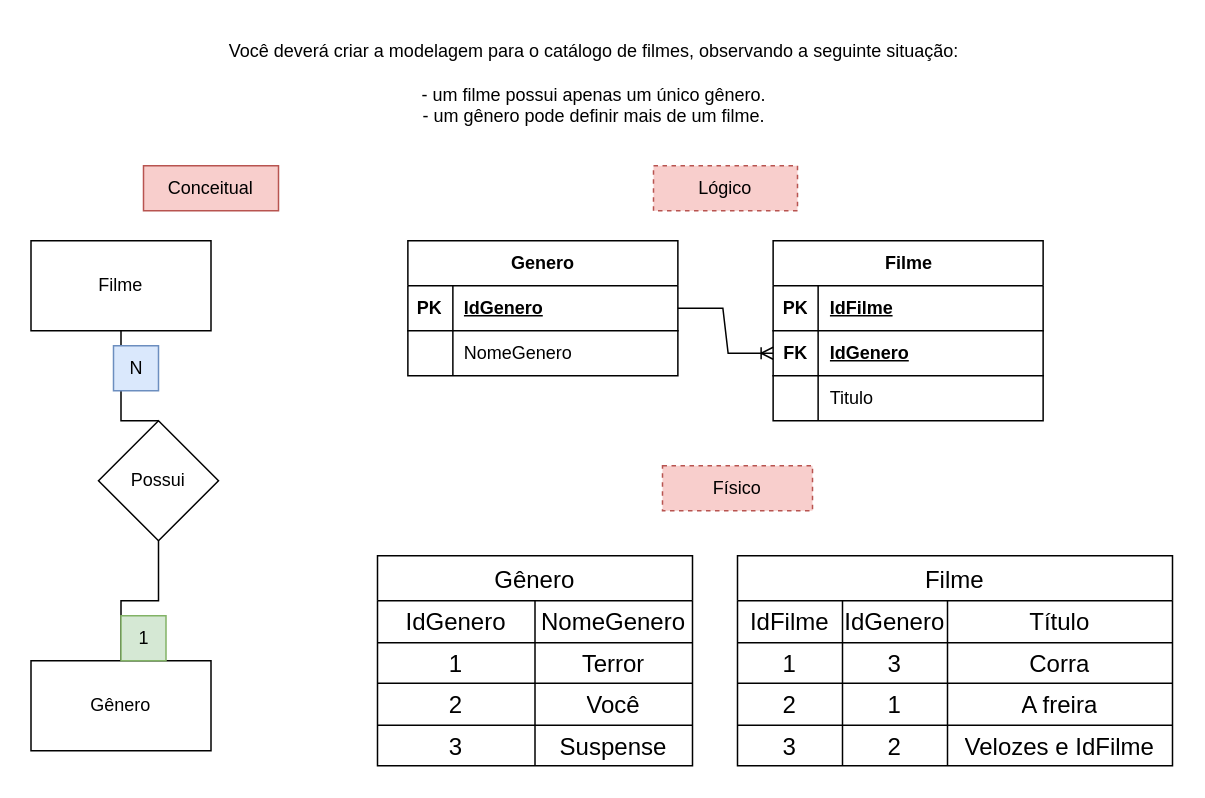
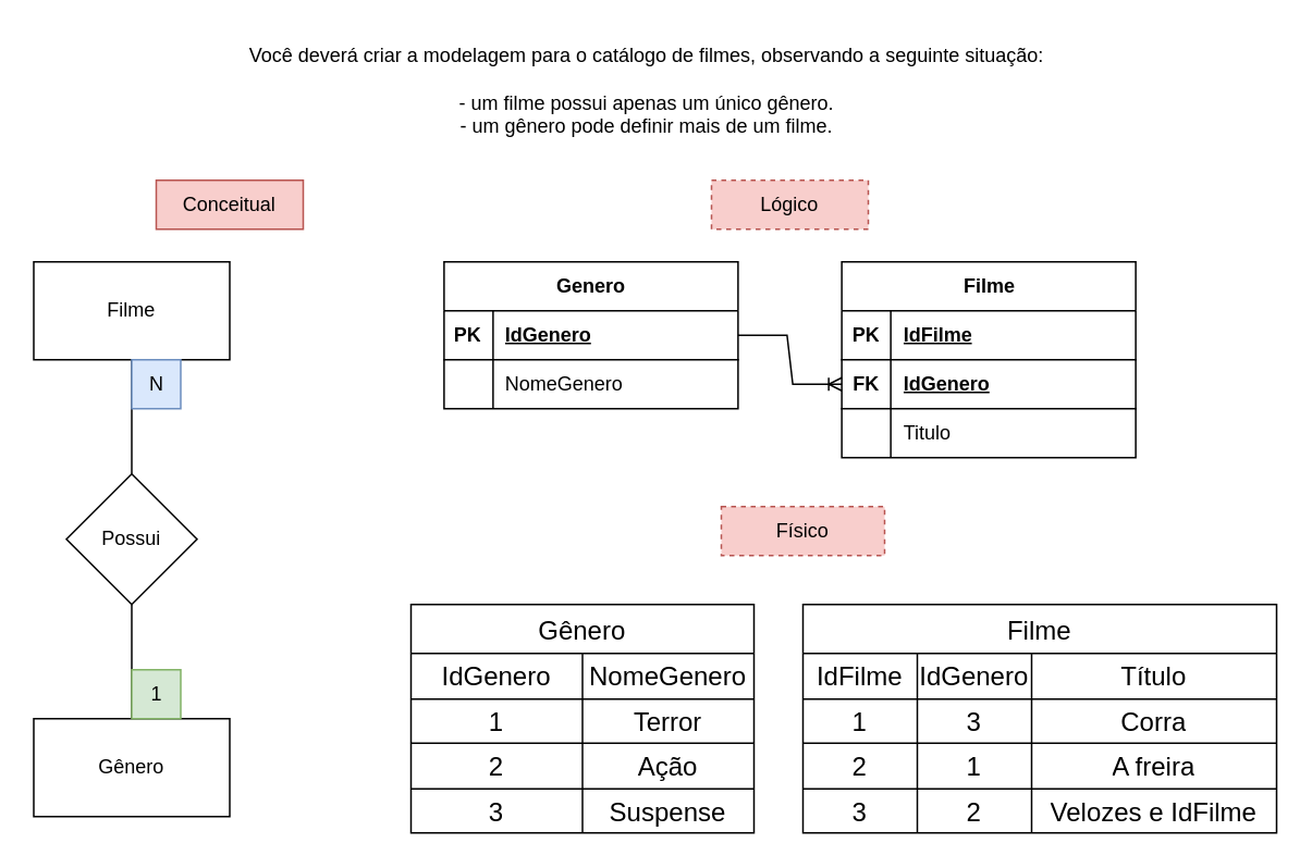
  <mxCell id="0" />
  <mxCell id="1" parent="0" />
  <mxCell id="2" value="&lt;div&gt;Você deverá criar a modelagem para o catálogo de filmes, observando a seguinte situação:&lt;/div&gt;&lt;div&gt;&lt;br&gt;&lt;/div&gt;&lt;div&gt;- um filme possui apenas um único gênero.&lt;/div&gt;&lt;div&gt;- um gênero pode definir mais de um filme.&lt;/div&gt;" style="text;html=1;align=center;verticalAlign=middle;resizable=0;points=[];autosize=1;strokeColor=none;fillColor=none;" parent="1" vertex="1"><mxGeometry x="140" y="20" width="510" height="70" as="geometry" /></mxCell>
  <mxCell id="3" value="Gênero" style="rounded=0;whiteSpace=wrap;html=1;" parent="1" vertex="1"><mxGeometry x="20" y="440" width="120" height="60" as="geometry" /></mxCell>
  <mxCell id="4" style="edgeStyle=orthogonalEdgeStyle;rounded=0;orthogonalLoop=1;jettySize=auto;html=1;exitX=0.5;exitY=1;exitDx=0;exitDy=0;entryX=0.5;entryY=0;entryDx=0;entryDy=0;endArrow=none;endFill=0;" edge="1" parent="1" source="5" target="7"><mxGeometry relative="1" as="geometry"><Array as="points"><mxPoint x="80" y="250" /><mxPoint x="80" y="250" /></Array></mxGeometry></mxCell>
  <mxCell id="5" value="Filme" style="rounded=0;whiteSpace=wrap;html=1;" parent="1" vertex="1"><mxGeometry x="20" y="160" width="120" height="60" as="geometry" /></mxCell>
  <mxCell id="6" style="edgeStyle=orthogonalEdgeStyle;rounded=0;orthogonalLoop=1;jettySize=auto;html=1;exitX=0.5;exitY=1;exitDx=0;exitDy=0;entryX=0.5;entryY=0;entryDx=0;entryDy=0;endArrow=none;endFill=0;" edge="1" parent="1" source="7" target="3"><mxGeometry relative="1" as="geometry" /></mxCell>
- <mxCell id="7" value="Possui" style="rhombus;whiteSpace=wrap;html=1;" parent="1" vertex="1"><mxGeometry x="65" y="280" width="80" height="80" as="geometry" /></mxCell>
- <mxCell id="8" value="N" style="text;html=1;align=center;verticalAlign=middle;resizable=0;points=[];autosize=1;strokeColor=#6c8ebf;fillColor=#dae8fc;" parent="1" vertex="1"><mxGeometry x="75" y="230" width="30" height="30" as="geometry" /></mxCell>
+ <mxCell id="7" value="Possui" style="rhombus;whiteSpace=wrap;html=1;" parent="1" vertex="1"><mxGeometry x="40" y="290" width="80" height="80" as="geometry" /></mxCell>
+ <mxCell id="8" value="N" style="text;html=1;align=center;verticalAlign=middle;resizable=0;points=[];autosize=1;strokeColor=#6c8ebf;fillColor=#dae8fc;" parent="1" vertex="1"><mxGeometry x="80" y="220" width="30" height="30" as="geometry" /></mxCell>
  <mxCell id="9" value="1" style="text;html=1;align=center;verticalAlign=middle;resizable=0;points=[];autosize=1;strokeColor=#82b366;fillColor=#d5e8d4;" parent="1" vertex="1"><mxGeometry x="80" y="410" width="30" height="30" as="geometry" /></mxCell>
  <mxCell id="10" value="Genero" style="shape=table;startSize=30;container=1;collapsible=1;childLayout=tableLayout;fixedRows=1;rowLines=0;fontStyle=1;align=center;resizeLast=1;html=1;" parent="1" vertex="1"><mxGeometry x="271.25" y="160" width="180" height="90" as="geometry" /></mxCell>
  <mxCell id="11" value="" style="shape=tableRow;horizontal=0;startSize=0;swimlaneHead=0;swimlaneBody=0;fillColor=none;collapsible=0;dropTarget=0;points=[[0,0.5],[1,0.5]];portConstraint=eastwest;top=0;left=0;right=0;bottom=1;" parent="10" vertex="1"><mxGeometry y="30" width="180" height="30" as="geometry" /></mxCell>
  <mxCell id="12" value="PK" style="shape=partialRectangle;connectable=0;fillColor=none;top=0;left=0;bottom=0;right=0;fontStyle=1;overflow=hidden;whiteSpace=wrap;html=1;" parent="11" vertex="1"><mxGeometry width="30" height="30" as="geometry"><mxRectangle width="30" height="30" as="alternateBounds" /></mxGeometry></mxCell>
  <mxCell id="13" value="IdGenero" style="shape=partialRectangle;connectable=0;fillColor=none;top=0;left=0;bottom=0;right=0;align=left;spacingLeft=6;fontStyle=5;overflow=hidden;whiteSpace=wrap;html=1;" parent="11" vertex="1"><mxGeometry x="30" width="150" height="30" as="geometry"><mxRectangle width="150" height="30" as="alternateBounds" /></mxGeometry></mxCell>
  <mxCell id="14" value="" style="shape=tableRow;horizontal=0;startSize=0;swimlaneHead=0;swimlaneBody=0;fillColor=none;collapsible=0;dropTarget=0;points=[[0,0.5],[1,0.5]];portConstraint=eastwest;top=0;left=0;right=0;bottom=0;" parent="10" vertex="1"><mxGeometry y="60" width="180" height="30" as="geometry" /></mxCell>
  <mxCell id="15" value="" style="shape=partialRectangle;connectable=0;fillColor=none;top=0;left=0;bottom=0;right=0;editable=1;overflow=hidden;whiteSpace=wrap;html=1;" parent="14" vertex="1"><mxGeometry width="30" height="30" as="geometry"><mxRectangle width="30" height="30" as="alternateBounds" /></mxGeometry></mxCell>
  <mxCell id="16" value="NomeGenero" style="shape=partialRectangle;connectable=0;fillColor=none;top=0;left=0;bottom=0;right=0;align=left;spacingLeft=6;overflow=hidden;whiteSpace=wrap;html=1;" parent="14" vertex="1"><mxGeometry x="30" width="150" height="30" as="geometry"><mxRectangle width="150" height="30" as="alternateBounds" /></mxGeometry></mxCell>
  <mxCell id="17" value="Filme" style="shape=table;startSize=30;container=1;collapsible=1;childLayout=tableLayout;fixedRows=1;rowLines=0;fontStyle=1;align=center;resizeLast=1;html=1;" parent="1" vertex="1"><mxGeometry x="514.75" y="160" width="180" height="120" as="geometry" /></mxCell>
  <mxCell id="18" value="" style="shape=tableRow;horizontal=0;startSize=0;swimlaneHead=0;swimlaneBody=0;fillColor=none;collapsible=0;dropTarget=0;points=[[0,0.5],[1,0.5]];portConstraint=eastwest;top=0;left=0;right=0;bottom=1;" parent="17" vertex="1"><mxGeometry y="30" width="180" height="30" as="geometry" /></mxCell>
  <mxCell id="19" value="PK" style="shape=partialRectangle;connectable=0;fillColor=none;top=0;left=0;bottom=0;right=0;fontStyle=1;overflow=hidden;whiteSpace=wrap;html=1;" parent="18" vertex="1"><mxGeometry width="30" height="30" as="geometry"><mxRectangle width="30" height="30" as="alternateBounds" /></mxGeometry></mxCell>
  <mxCell id="20" value="IdFilme" style="shape=partialRectangle;connectable=0;fillColor=none;top=0;left=0;bottom=0;right=0;align=left;spacingLeft=6;fontStyle=5;overflow=hidden;whiteSpace=wrap;html=1;" parent="18" vertex="1"><mxGeometry x="30" width="150" height="30" as="geometry"><mxRectangle width="150" height="30" as="alternateBounds" /></mxGeometry></mxCell>
  <mxCell id="21" style="shape=tableRow;horizontal=0;startSize=0;swimlaneHead=0;swimlaneBody=0;fillColor=none;collapsible=0;dropTarget=0;points=[[0,0.5],[1,0.5]];portConstraint=eastwest;top=0;left=0;right=0;bottom=1;" parent="17" vertex="1"><mxGeometry y="60" width="180" height="30" as="geometry" /></mxCell>
  <mxCell id="22" value="FK" style="shape=partialRectangle;connectable=0;fillColor=none;top=0;left=0;bottom=0;right=0;fontStyle=1;overflow=hidden;whiteSpace=wrap;html=1;" parent="21" vertex="1"><mxGeometry width="30" height="30" as="geometry"><mxRectangle width="30" height="30" as="alternateBounds" /></mxGeometry></mxCell>
  <mxCell id="23" value="IdGenero" style="shape=partialRectangle;connectable=0;fillColor=none;top=0;left=0;bottom=0;right=0;align=left;spacingLeft=6;fontStyle=5;overflow=hidden;whiteSpace=wrap;html=1;" parent="21" vertex="1"><mxGeometry x="30" width="150" height="30" as="geometry"><mxRectangle width="150" height="30" as="alternateBounds" /></mxGeometry></mxCell>
  <mxCell id="24" value="" style="shape=tableRow;horizontal=0;startSize=0;swimlaneHead=0;swimlaneBody=0;fillColor=none;collapsible=0;dropTarget=0;points=[[0,0.5],[1,0.5]];portConstraint=eastwest;top=0;left=0;right=0;bottom=0;" parent="17" vertex="1"><mxGeometry y="90" width="180" height="30" as="geometry" /></mxCell>
  <mxCell id="25" value="" style="shape=partialRectangle;connectable=0;fillColor=none;top=0;left=0;bottom=0;right=0;editable=1;overflow=hidden;whiteSpace=wrap;html=1;" parent="24" vertex="1"><mxGeometry width="30" height="30" as="geometry"><mxRectangle width="30" height="30" as="alternateBounds" /></mxGeometry></mxCell>
  <mxCell id="26" value="Titulo" style="shape=partialRectangle;connectable=0;fillColor=none;top=0;left=0;bottom=0;right=0;align=left;spacingLeft=6;overflow=hidden;whiteSpace=wrap;html=1;" parent="24" vertex="1"><mxGeometry x="30" width="150" height="30" as="geometry"><mxRectangle width="150" height="30" as="alternateBounds" /></mxGeometry></mxCell>
  <mxCell id="27" value="" style="edgeStyle=entityRelationEdgeStyle;fontSize=12;html=1;endArrow=ERoneToMany;rounded=0;entryX=0;entryY=0.5;entryDx=0;entryDy=0;exitX=1;exitY=0.5;exitDx=0;exitDy=0;" parent="1" source="11" target="21" edge="1"><mxGeometry width="100" height="100" relative="1" as="geometry"><mxPoint x="351.25" y="290" as="sourcePoint" /><mxPoint x="451.25" y="190" as="targetPoint" /></mxGeometry></mxCell>
  <mxCell id="28" value="Lógico" style="rounded=0;whiteSpace=wrap;html=1;fillColor=#f8cecc;strokeColor=#b85450;dashed=1;" parent="1" vertex="1"><mxGeometry x="435" y="110" width="96" height="30" as="geometry" /></mxCell>
  <mxCell id="29" value="Físico" style="rounded=0;whiteSpace=wrap;html=1;fillColor=#f8cecc;strokeColor=#b85450;dashed=1;" parent="1" vertex="1"><mxGeometry x="441" y="310" width="100" height="30" as="geometry" /></mxCell>
  <mxCell id="30" value="Gênero" style="shape=table;startSize=30;container=1;collapsible=0;childLayout=tableLayout;strokeColor=default;fontSize=16;" parent="1" vertex="1"><mxGeometry x="251" y="370" width="210" height="140" as="geometry" /></mxCell>
  <mxCell id="31" value="" style="shape=tableRow;horizontal=0;startSize=0;swimlaneHead=0;swimlaneBody=0;strokeColor=inherit;top=0;left=0;bottom=0;right=0;collapsible=0;dropTarget=0;fillColor=none;points=[[0,0.5],[1,0.5]];portConstraint=eastwest;fontSize=16;" parent="30" vertex="1"><mxGeometry y="30" width="210" height="28" as="geometry" /></mxCell>
  <mxCell id="32" value="IdGenero" style="shape=partialRectangle;html=1;whiteSpace=wrap;connectable=0;strokeColor=inherit;overflow=hidden;fillColor=none;top=0;left=0;bottom=0;right=0;pointerEvents=1;fontSize=16;" parent="31" vertex="1"><mxGeometry width="105" height="28" as="geometry"><mxRectangle width="105" height="28" as="alternateBounds" /></mxGeometry></mxCell>
  <mxCell id="33" value="NomeGenero" style="shape=partialRectangle;html=1;whiteSpace=wrap;connectable=0;strokeColor=inherit;overflow=hidden;fillColor=none;top=0;left=0;bottom=0;right=0;pointerEvents=1;fontSize=16;" parent="31" vertex="1"><mxGeometry x="105" width="105" height="28" as="geometry"><mxRectangle width="105" height="28" as="alternateBounds" /></mxGeometry></mxCell>
  <mxCell id="34" style="shape=tableRow;horizontal=0;startSize=0;swimlaneHead=0;swimlaneBody=0;strokeColor=inherit;top=0;left=0;bottom=0;right=0;collapsible=0;dropTarget=0;fillColor=none;points=[[0,0.5],[1,0.5]];portConstraint=eastwest;fontSize=16;" parent="30" vertex="1"><mxGeometry y="58" width="210" height="27" as="geometry" /></mxCell>
  <mxCell id="35" value="1" style="shape=partialRectangle;html=1;whiteSpace=wrap;connectable=0;strokeColor=inherit;overflow=hidden;fillColor=none;top=0;left=0;bottom=0;right=0;pointerEvents=1;fontSize=16;" parent="34" vertex="1"><mxGeometry width="105" height="27" as="geometry"><mxRectangle width="105" height="27" as="alternateBounds" /></mxGeometry></mxCell>
  <mxCell id="36" value="Terror" style="shape=partialRectangle;html=1;whiteSpace=wrap;connectable=0;strokeColor=inherit;overflow=hidden;fillColor=none;top=0;left=0;bottom=0;right=0;pointerEvents=1;fontSize=16;" parent="34" vertex="1"><mxGeometry x="105" width="105" height="27" as="geometry"><mxRectangle width="105" height="27" as="alternateBounds" /></mxGeometry></mxCell>
  <mxCell id="37" value="" style="shape=tableRow;horizontal=0;startSize=0;swimlaneHead=0;swimlaneBody=0;strokeColor=inherit;top=0;left=0;bottom=0;right=0;collapsible=0;dropTarget=0;fillColor=none;points=[[0,0.5],[1,0.5]];portConstraint=eastwest;fontSize=16;" parent="30" vertex="1"><mxGeometry y="85" width="210" height="28" as="geometry" /></mxCell>
  <mxCell id="38" value="2" style="shape=partialRectangle;html=1;whiteSpace=wrap;connectable=0;strokeColor=inherit;overflow=hidden;fillColor=none;top=0;left=0;bottom=0;right=0;pointerEvents=1;fontSize=16;" parent="37" vertex="1"><mxGeometry width="105" height="28" as="geometry"><mxRectangle width="105" height="28" as="alternateBounds" /></mxGeometry></mxCell>
- <mxCell id="39" value="Você" style="shape=partialRectangle;html=1;whiteSpace=wrap;connectable=0;strokeColor=inherit;overflow=hidden;fillColor=none;top=0;left=0;bottom=0;right=0;pointerEvents=1;fontSize=16;" parent="37" vertex="1"><mxGeometry x="105" width="105" height="28" as="geometry"><mxRectangle width="105" height="28" as="alternateBounds" /></mxGeometry></mxCell>
+ <mxCell id="39" value="Ação" style="shape=partialRectangle;html=1;whiteSpace=wrap;connectable=0;strokeColor=inherit;overflow=hidden;fillColor=none;top=0;left=0;bottom=0;right=0;pointerEvents=1;fontSize=16;" parent="37" vertex="1"><mxGeometry x="105" width="105" height="28" as="geometry"><mxRectangle width="105" height="28" as="alternateBounds" /></mxGeometry></mxCell>
  <mxCell id="40" value="" style="shape=tableRow;horizontal=0;startSize=0;swimlaneHead=0;swimlaneBody=0;strokeColor=inherit;top=0;left=0;bottom=0;right=0;collapsible=0;dropTarget=0;fillColor=none;points=[[0,0.5],[1,0.5]];portConstraint=eastwest;fontSize=16;" parent="30" vertex="1"><mxGeometry y="113" width="210" height="27" as="geometry" /></mxCell>
  <mxCell id="41" value="3" style="shape=partialRectangle;html=1;whiteSpace=wrap;connectable=0;strokeColor=inherit;overflow=hidden;fillColor=none;top=0;left=0;bottom=0;right=0;pointerEvents=1;fontSize=16;" parent="40" vertex="1"><mxGeometry width="105" height="27" as="geometry"><mxRectangle width="105" height="27" as="alternateBounds" /></mxGeometry></mxCell>
  <mxCell id="42" value="Suspense" style="shape=partialRectangle;html=1;whiteSpace=wrap;connectable=0;strokeColor=inherit;overflow=hidden;fillColor=none;top=0;left=0;bottom=0;right=0;pointerEvents=1;fontSize=16;" parent="40" vertex="1"><mxGeometry x="105" width="105" height="27" as="geometry"><mxRectangle width="105" height="27" as="alternateBounds" /></mxGeometry></mxCell>
  <mxCell id="43" value="Filme" style="shape=table;startSize=30;container=1;collapsible=0;childLayout=tableLayout;strokeColor=default;fontSize=16;" parent="1" vertex="1"><mxGeometry x="491" y="370" width="290" height="140" as="geometry" /></mxCell>
  <mxCell id="44" value="" style="shape=tableRow;horizontal=0;startSize=0;swimlaneHead=0;swimlaneBody=0;strokeColor=inherit;top=0;left=0;bottom=0;right=0;collapsible=0;dropTarget=0;fillColor=none;points=[[0,0.5],[1,0.5]];portConstraint=eastwest;fontSize=16;" parent="43" vertex="1"><mxGeometry y="30" width="290" height="28" as="geometry" /></mxCell>
  <mxCell id="45" value="IdFilme" style="shape=partialRectangle;html=1;whiteSpace=wrap;connectable=0;strokeColor=inherit;overflow=hidden;fillColor=none;top=0;left=0;bottom=0;right=0;pointerEvents=1;fontSize=16;" parent="44" vertex="1"><mxGeometry width="70" height="28" as="geometry"><mxRectangle width="70" height="28" as="alternateBounds" /></mxGeometry></mxCell>
  <mxCell id="46" value="IdGenero" style="shape=partialRectangle;html=1;whiteSpace=wrap;connectable=0;strokeColor=inherit;overflow=hidden;fillColor=none;top=0;left=0;bottom=0;right=0;pointerEvents=1;fontSize=16;" parent="44" vertex="1"><mxGeometry x="70" width="70" height="28" as="geometry"><mxRectangle width="70" height="28" as="alternateBounds" /></mxGeometry></mxCell>
  <mxCell id="47" value="Título" style="shape=partialRectangle;html=1;whiteSpace=wrap;connectable=0;strokeColor=inherit;overflow=hidden;fillColor=none;top=0;left=0;bottom=0;right=0;pointerEvents=1;fontSize=16;" parent="44" vertex="1"><mxGeometry x="140" width="150" height="28" as="geometry"><mxRectangle width="150" height="28" as="alternateBounds" /></mxGeometry></mxCell>
  <mxCell id="48" value="" style="shape=tableRow;horizontal=0;startSize=0;swimlaneHead=0;swimlaneBody=0;strokeColor=inherit;top=0;left=0;bottom=0;right=0;collapsible=0;dropTarget=0;fillColor=none;points=[[0,0.5],[1,0.5]];portConstraint=eastwest;fontSize=16;" parent="43" vertex="1"><mxGeometry y="58" width="290" height="27" as="geometry" /></mxCell>
  <mxCell id="49" value="1" style="shape=partialRectangle;html=1;whiteSpace=wrap;connectable=0;strokeColor=inherit;overflow=hidden;fillColor=none;top=0;left=0;bottom=0;right=0;pointerEvents=1;fontSize=16;" parent="48" vertex="1"><mxGeometry width="70" height="27" as="geometry"><mxRectangle width="70" height="27" as="alternateBounds" /></mxGeometry></mxCell>
  <mxCell id="50" value="3" style="shape=partialRectangle;html=1;whiteSpace=wrap;connectable=0;strokeColor=inherit;overflow=hidden;fillColor=none;top=0;left=0;bottom=0;right=0;pointerEvents=1;fontSize=16;" parent="48" vertex="1"><mxGeometry x="70" width="70" height="27" as="geometry"><mxRectangle width="70" height="27" as="alternateBounds" /></mxGeometry></mxCell>
  <mxCell id="51" value="Corra" style="shape=partialRectangle;html=1;whiteSpace=wrap;connectable=0;strokeColor=inherit;overflow=hidden;fillColor=none;top=0;left=0;bottom=0;right=0;pointerEvents=1;fontSize=16;" parent="48" vertex="1"><mxGeometry x="140" width="150" height="27" as="geometry"><mxRectangle width="150" height="27" as="alternateBounds" /></mxGeometry></mxCell>
  <mxCell id="52" value="" style="shape=tableRow;horizontal=0;startSize=0;swimlaneHead=0;swimlaneBody=0;strokeColor=inherit;top=0;left=0;bottom=0;right=0;collapsible=0;dropTarget=0;fillColor=none;points=[[0,0.5],[1,0.5]];portConstraint=eastwest;fontSize=16;" parent="43" vertex="1"><mxGeometry y="85" width="290" height="28" as="geometry" /></mxCell>
  <mxCell id="53" value="2" style="shape=partialRectangle;html=1;whiteSpace=wrap;connectable=0;strokeColor=inherit;overflow=hidden;fillColor=none;top=0;left=0;bottom=0;right=0;pointerEvents=1;fontSize=16;" parent="52" vertex="1"><mxGeometry width="70" height="28" as="geometry"><mxRectangle width="70" height="28" as="alternateBounds" /></mxGeometry></mxCell>
  <mxCell id="54" value="1" style="shape=partialRectangle;html=1;whiteSpace=wrap;connectable=0;strokeColor=inherit;overflow=hidden;fillColor=none;top=0;left=0;bottom=0;right=0;pointerEvents=1;fontSize=16;" parent="52" vertex="1"><mxGeometry x="70" width="70" height="28" as="geometry"><mxRectangle width="70" height="28" as="alternateBounds" /></mxGeometry></mxCell>
  <mxCell id="55" value="A freira" style="shape=partialRectangle;html=1;whiteSpace=wrap;connectable=0;strokeColor=inherit;overflow=hidden;fillColor=none;top=0;left=0;bottom=0;right=0;pointerEvents=1;fontSize=16;" parent="52" vertex="1"><mxGeometry x="140" width="150" height="28" as="geometry"><mxRectangle width="150" height="28" as="alternateBounds" /></mxGeometry></mxCell>
  <mxCell id="56" style="shape=tableRow;horizontal=0;startSize=0;swimlaneHead=0;swimlaneBody=0;strokeColor=inherit;top=0;left=0;bottom=0;right=0;collapsible=0;dropTarget=0;fillColor=none;points=[[0,0.5],[1,0.5]];portConstraint=eastwest;fontSize=16;" vertex="1" parent="43"><mxGeometry y="113" width="290" height="27" as="geometry" /></mxCell>
  <mxCell id="57" value="3" style="shape=partialRectangle;html=1;whiteSpace=wrap;connectable=0;strokeColor=inherit;overflow=hidden;fillColor=none;top=0;left=0;bottom=0;right=0;pointerEvents=1;fontSize=16;" vertex="1" parent="56"><mxGeometry width="70" height="27" as="geometry"><mxRectangle width="70" height="27" as="alternateBounds" /></mxGeometry></mxCell>
  <mxCell id="58" value="2" style="shape=partialRectangle;html=1;whiteSpace=wrap;connectable=0;strokeColor=inherit;overflow=hidden;fillColor=none;top=0;left=0;bottom=0;right=0;pointerEvents=1;fontSize=16;" vertex="1" parent="56"><mxGeometry x="70" width="70" height="27" as="geometry"><mxRectangle width="70" height="27" as="alternateBounds" /></mxGeometry></mxCell>
  <mxCell id="59" value="Velozes e IdFilme" style="shape=partialRectangle;html=1;whiteSpace=wrap;connectable=0;strokeColor=inherit;overflow=hidden;fillColor=none;top=0;left=0;bottom=0;right=0;pointerEvents=1;fontSize=16;" vertex="1" parent="56"><mxGeometry x="140" width="150" height="27" as="geometry"><mxRectangle width="150" height="27" as="alternateBounds" /></mxGeometry></mxCell>
  <mxCell id="60" value="Conceitual" style="rounded=0;whiteSpace=wrap;html=1;fillColor=#f8cecc;strokeColor=#b85450;" vertex="1" parent="1"><mxGeometry x="95" y="110" width="90" height="30" as="geometry" /></mxCell>
